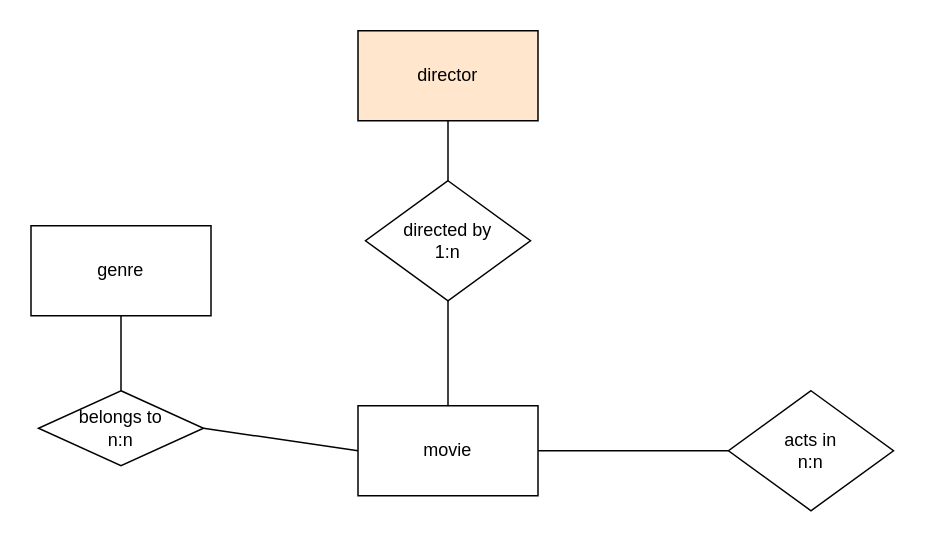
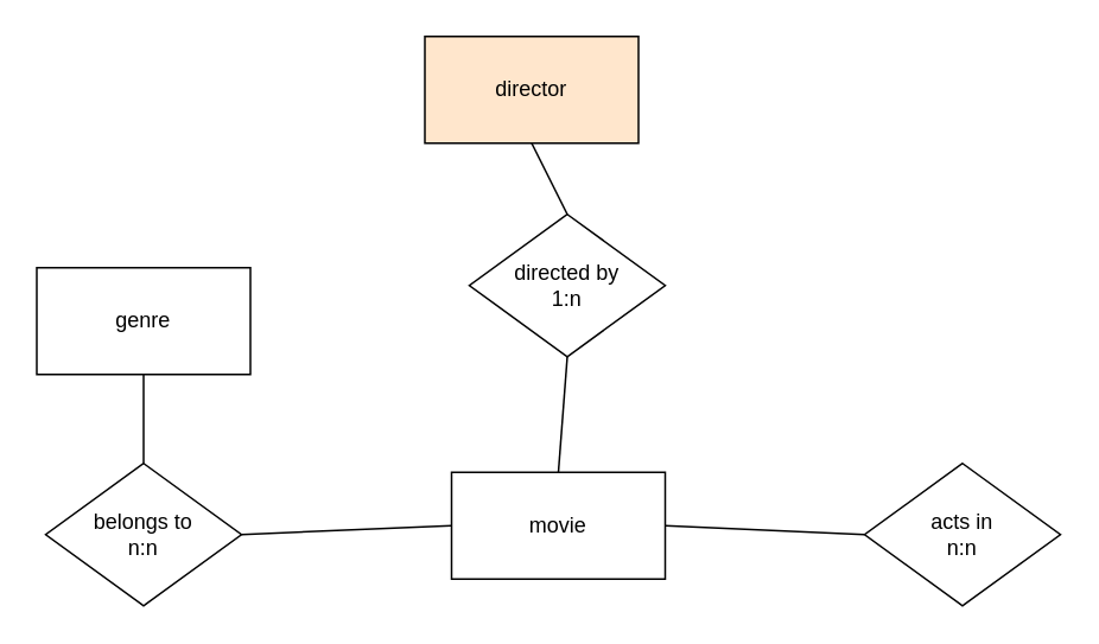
  <mxCell id="0" />
  <mxCell id="1" parent="0" />
- <mxCell id="2" value="movie" style="rounded=0;whiteSpace=wrap;html=1;" vertex="1" parent="1"><mxGeometry x="238" y="270" width="120" height="60" as="geometry" /></mxCell>
+ <mxCell id="2" value="movie" style="rounded=0;whiteSpace=wrap;html=1;" vertex="1" parent="1"><mxGeometry x="253" y="265" width="120" height="60" as="geometry" /></mxCell>
  <mxCell id="3" value="director" style="rounded=0;whiteSpace=wrap;html=1;fillColor=#ffe6cc;" vertex="1" parent="1"><mxGeometry x="238" y="20" width="120" height="60" as="geometry" /></mxCell>
  <mxCell id="4" value="genre" style="rounded=0;whiteSpace=wrap;html=1;" vertex="1" parent="1"><mxGeometry x="20" y="150" width="120" height="60" as="geometry" /></mxCell>
- <mxCell id="5" value="belongs to&lt;div&gt;n:n&lt;/div&gt;" style="rhombus;whiteSpace=wrap;html=1;" vertex="1" parent="1"><mxGeometry x="25" y="260" width="110" height="50" as="geometry" /></mxCell>
- <mxCell id="6" value="directed by&lt;div&gt;1:n&lt;/div&gt;" style="rhombus;whiteSpace=wrap;html=1;" vertex="1" parent="1"><mxGeometry x="243" y="120" width="110" height="80" as="geometry" /></mxCell>
+ <mxCell id="5" value="belongs to&lt;div&gt;n:n&lt;/div&gt;" style="rhombus;whiteSpace=wrap;html=1;" vertex="1" parent="1"><mxGeometry x="25" y="260" width="110" height="80" as="geometry" /></mxCell>
+ <mxCell id="6" value="directed by&lt;div&gt;1:n&lt;/div&gt;" style="rhombus;whiteSpace=wrap;html=1;" vertex="1" parent="1"><mxGeometry x="263" y="120" width="110" height="80" as="geometry" /></mxCell>
  <mxCell id="7" value="acts in&lt;div&gt;n:n&lt;/div&gt;" style="rhombus;whiteSpace=wrap;html=1;" vertex="1" parent="1"><mxGeometry x="485" y="260" width="110" height="80" as="geometry" /></mxCell>
  <mxCell id="8" value="" style="endArrow=none;html=1;rounded=0;entryX=0.5;entryY=0;entryDx=0;entryDy=0;exitX=0.5;exitY=1;exitDx=0;exitDy=0;" edge="1" parent="1" source="4" target="5"><mxGeometry width="50" height="50" relative="1" as="geometry"><mxPoint x="225" y="310" as="sourcePoint" /><mxPoint x="275" y="260" as="targetPoint" /></mxGeometry></mxCell>
  <mxCell id="9" value="" style="endArrow=none;html=1;rounded=0;exitX=1;exitY=0.5;exitDx=0;exitDy=0;entryX=0;entryY=0.5;entryDx=0;entryDy=0;" edge="1" parent="1" source="5" target="2"><mxGeometry width="50" height="50" relative="1" as="geometry"><mxPoint x="245" y="350" as="sourcePoint" /><mxPoint x="235" y="300" as="targetPoint" /></mxGeometry></mxCell>
  <mxCell id="10" value="" style="endArrow=none;html=1;rounded=0;entryX=1;entryY=0.5;entryDx=0;entryDy=0;exitX=0;exitY=0.5;exitDx=0;exitDy=0;" edge="1" parent="1" source="7" target="2"><mxGeometry width="50" height="50" relative="1" as="geometry"><mxPoint x="245" y="350" as="sourcePoint" /><mxPoint x="295" y="300" as="targetPoint" /></mxGeometry></mxCell>
  <mxCell id="11" value="" style="endArrow=none;html=1;rounded=0;entryX=0.5;entryY=0;entryDx=0;entryDy=0;exitX=0.5;exitY=1;exitDx=0;exitDy=0;" edge="1" parent="1" source="6" target="2"><mxGeometry width="50" height="50" relative="1" as="geometry"><mxPoint x="245" y="350" as="sourcePoint" /><mxPoint x="295" y="300" as="targetPoint" /></mxGeometry></mxCell>
  <mxCell id="12" value="" style="endArrow=none;html=1;rounded=0;exitX=0.5;exitY=1;exitDx=0;exitDy=0;entryX=0.5;entryY=0;entryDx=0;entryDy=0;" edge="1" parent="1" source="3" target="6"><mxGeometry width="50" height="50" relative="1" as="geometry"><mxPoint x="245" y="350" as="sourcePoint" /><mxPoint x="295" y="300" as="targetPoint" /></mxGeometry></mxCell>
